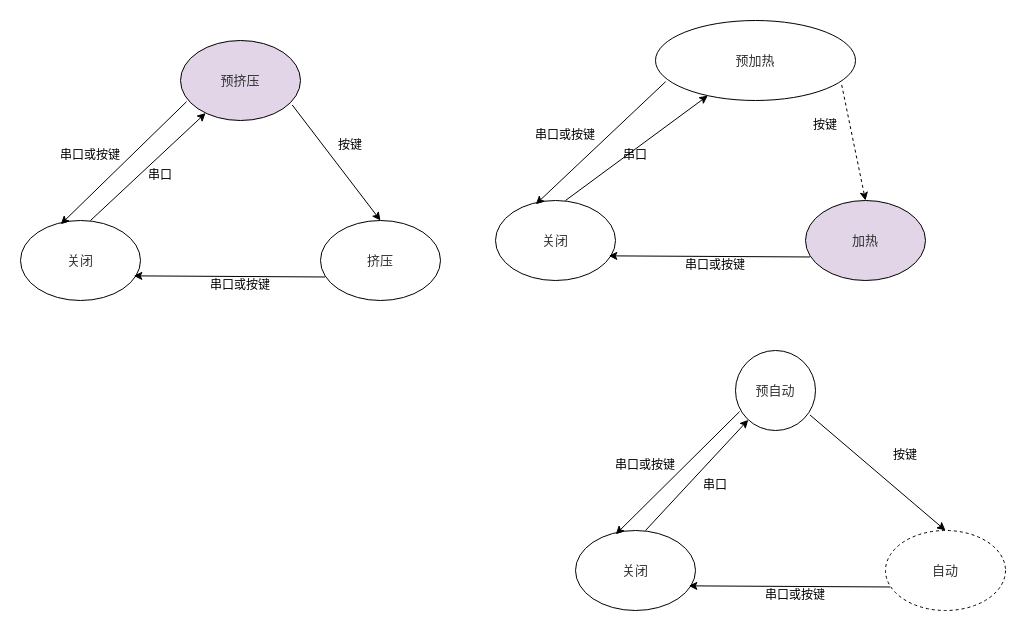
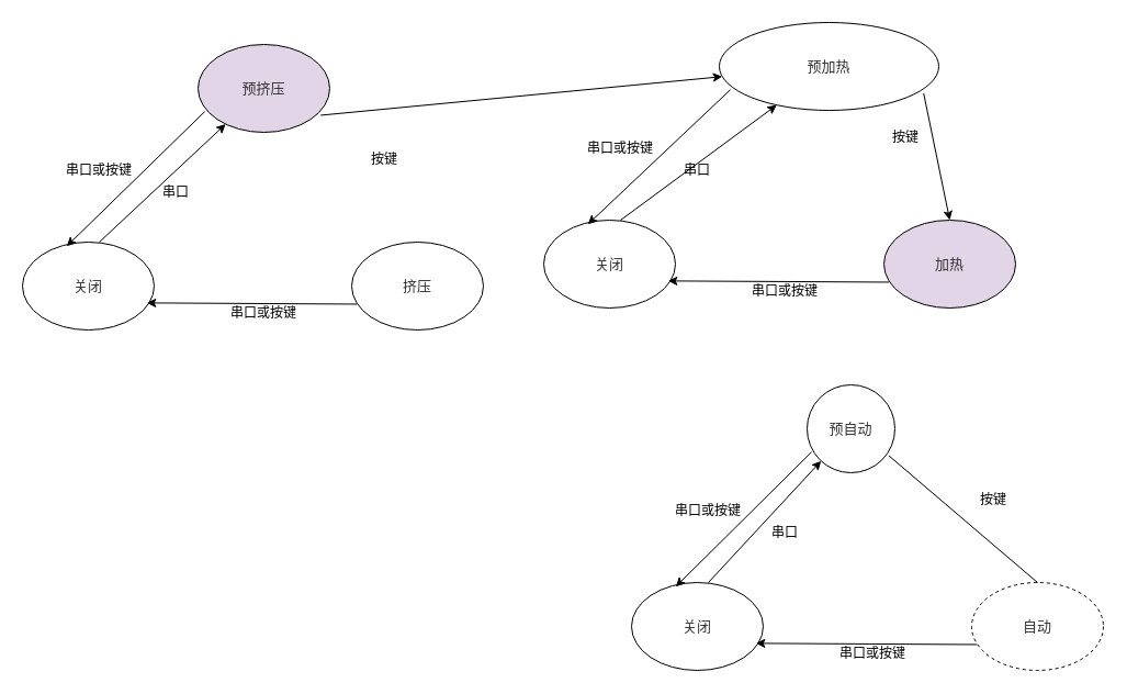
  <mxCell id="0" />
  <mxCell id="1" parent="0" />
  <mxCell id="2" value="&lt;span style=&quot;color: rgb(50, 50, 50); font-family: &amp;quot;Microsoft YaHei&amp;quot;, 微软雅黑, Arial; font-size: 13px; background-color: rgba(255, 255, 255, 0.01);&quot;&gt;预加热&lt;/span&gt;" style="ellipse;whiteSpace=wrap;html=1;" vertex="1" parent="1"><mxGeometry x="655" y="20" width="200" height="80" as="geometry" /></mxCell>
  <mxCell id="3" value="&lt;span style=&quot;color: rgb(50, 50, 50); font-family: &amp;quot;Microsoft YaHei&amp;quot;, 微软雅黑, Arial; font-size: 13px; background-color: rgba(255, 255, 255, 0.01);&quot;&gt;关闭&lt;/span&gt;" style="ellipse;whiteSpace=wrap;html=1;" vertex="1" parent="1"><mxGeometry x="495" y="200" width="120" height="80" as="geometry" /></mxCell>
  <mxCell id="4" value="&lt;span style=&quot;color: rgb(50, 50, 50); font-family: &amp;quot;Microsoft YaHei&amp;quot;, 微软雅黑, Arial; font-size: 13px; background-color: rgba(255, 255, 255, 0.01);&quot;&gt;加热&lt;/span&gt;" style="ellipse;whiteSpace=wrap;html=1;fillColor=#e1d5e7;" vertex="1" parent="1"><mxGeometry x="805" y="200" width="120" height="80" as="geometry" /></mxCell>
  <mxCell id="5" value="" style="endArrow=classic;html=1;rounded=0;" edge="1" parent="1" target="2"><mxGeometry width="50" height="50" relative="1" as="geometry"><mxPoint x="565" y="200" as="sourcePoint" /><mxPoint x="615" y="150" as="targetPoint" /></mxGeometry></mxCell>
- <mxCell id="6" value="" style="endArrow=classic;html=1;rounded=0;exitX=0.931;exitY=0.806;exitDx=0;exitDy=0;exitPerimeter=0;entryX=0.5;entryY=0;entryDx=0;entryDy=0;dashed=1;" edge="1" parent="1" source="2" target="4"><mxGeometry width="50" height="50" relative="1" as="geometry"><mxPoint x="675" y="220" as="sourcePoint" /><mxPoint x="725" y="170" as="targetPoint" /></mxGeometry></mxCell>
+ <mxCell id="6" value="" style="endArrow=classic;html=1;rounded=0;exitX=0.931;exitY=0.806;exitDx=0;exitDy=0;exitPerimeter=0;entryX=0.5;entryY=0;entryDx=0;entryDy=0;" edge="1" parent="1" source="2" target="4"><mxGeometry width="50" height="50" relative="1" as="geometry"><mxPoint x="675" y="220" as="sourcePoint" /><mxPoint x="725" y="170" as="targetPoint" /></mxGeometry></mxCell>
  <mxCell id="7" value="" style="endArrow=classic;html=1;rounded=0;exitX=0.038;exitY=0.706;exitDx=0;exitDy=0;exitPerimeter=0;entryX=0.944;entryY=0.692;entryDx=0;entryDy=0;entryPerimeter=0;" edge="1" parent="1" source="4" target="3"><mxGeometry width="50" height="50" relative="1" as="geometry"><mxPoint x="675" y="220" as="sourcePoint" /><mxPoint x="725" y="170" as="targetPoint" /></mxGeometry></mxCell>
  <mxCell id="8" value="" style="endArrow=classic;html=1;rounded=0;exitX=0.051;exitY=0.764;exitDx=0;exitDy=0;exitPerimeter=0;entryX=0.336;entryY=0.047;entryDx=0;entryDy=0;entryPerimeter=0;" edge="1" parent="1" source="2" target="3"><mxGeometry width="50" height="50" relative="1" as="geometry"><mxPoint x="675" y="220" as="sourcePoint" /><mxPoint x="725" y="170" as="targetPoint" /></mxGeometry></mxCell>
  <mxCell id="9" value="串口" style="text;html=1;align=center;verticalAlign=middle;whiteSpace=wrap;rounded=0;" vertex="1" parent="1"><mxGeometry x="605" y="140" width="60" height="30" as="geometry" /></mxCell>
  <mxCell id="10" value="串口或按键" style="text;html=1;align=center;verticalAlign=middle;whiteSpace=wrap;rounded=0;" vertex="1" parent="1"><mxGeometry x="525" y="130" width="80" height="10" as="geometry" /></mxCell>
  <mxCell id="11" value="串口或按键" style="text;html=1;align=center;verticalAlign=middle;whiteSpace=wrap;rounded=0;" vertex="1" parent="1"><mxGeometry x="675" y="260" width="80" height="10" as="geometry" /></mxCell>
  <mxCell id="12" value="按键" style="text;html=1;align=center;verticalAlign=middle;whiteSpace=wrap;rounded=0;" vertex="1" parent="1"><mxGeometry x="785" y="120" width="80" height="10" as="geometry" /></mxCell>
  <mxCell id="13" value="&lt;span style=&quot;color: rgb(50, 50, 50); font-family: &amp;quot;Microsoft YaHei&amp;quot;, 微软雅黑, Arial; font-size: 13px; background-color: rgba(255, 255, 255, 0.01);&quot;&gt;预自动&lt;/span&gt;" style="ellipse;whiteSpace=wrap;html=1;" vertex="1" parent="1"><mxGeometry x="735" y="350" width="80" height="80" as="geometry" /></mxCell>
  <mxCell id="14" value="&lt;span style=&quot;color: rgb(50, 50, 50); font-family: &amp;quot;Microsoft YaHei&amp;quot;, 微软雅黑, Arial; font-size: 13px; background-color: rgba(255, 255, 255, 0.01);&quot;&gt;关闭&lt;/span&gt;" style="ellipse;whiteSpace=wrap;html=1;" vertex="1" parent="1"><mxGeometry x="575" y="530" width="120" height="80" as="geometry" /></mxCell>
  <mxCell id="15" value="&lt;span style=&quot;color: rgb(50, 50, 50); font-family: &amp;quot;Microsoft YaHei&amp;quot;, 微软雅黑, Arial; font-size: 13px; background-color: rgba(255, 255, 255, 0.01);&quot;&gt;自动&lt;/span&gt;" style="ellipse;whiteSpace=wrap;html=1;dashed=1;" vertex="1" parent="1"><mxGeometry x="885" y="530" width="120" height="80" as="geometry" /></mxCell>
  <mxCell id="16" value="" style="endArrow=classic;html=1;rounded=0;" edge="1" parent="1" target="13"><mxGeometry width="50" height="50" relative="1" as="geometry"><mxPoint x="645" y="530" as="sourcePoint" /><mxPoint x="695" y="480" as="targetPoint" /></mxGeometry></mxCell>
- <mxCell id="17" value="" style="endArrow=classic;html=1;rounded=0;exitX=0.931;exitY=0.806;exitDx=0;exitDy=0;exitPerimeter=0;entryX=0.5;entryY=0;entryDx=0;entryDy=0;" edge="1" parent="1" source="13" target="15"><mxGeometry width="50" height="50" relative="1" as="geometry"><mxPoint x="755" y="550" as="sourcePoint" /><mxPoint x="805" y="500" as="targetPoint" /></mxGeometry></mxCell>
+ <mxCell id="17" value="" style="endArrow=none;html=1;rounded=0;exitX=0.931;exitY=0.806;exitDx=0;exitDy=0;exitPerimeter=0;entryX=0.5;entryY=0;entryDx=0;entryDy=0;" edge="1" parent="1" source="13" target="15"><mxGeometry width="50" height="50" relative="1" as="geometry"><mxPoint x="755" y="550" as="sourcePoint" /><mxPoint x="805" y="500" as="targetPoint" /></mxGeometry></mxCell>
  <mxCell id="18" value="" style="endArrow=classic;html=1;rounded=0;exitX=0.038;exitY=0.706;exitDx=0;exitDy=0;exitPerimeter=0;entryX=0.944;entryY=0.692;entryDx=0;entryDy=0;entryPerimeter=0;" edge="1" parent="1" source="15" target="14"><mxGeometry width="50" height="50" relative="1" as="geometry"><mxPoint x="755" y="550" as="sourcePoint" /><mxPoint x="805" y="500" as="targetPoint" /></mxGeometry></mxCell>
  <mxCell id="19" value="" style="endArrow=classic;html=1;rounded=0;exitX=0.051;exitY=0.764;exitDx=0;exitDy=0;exitPerimeter=0;entryX=0.336;entryY=0.047;entryDx=0;entryDy=0;entryPerimeter=0;" edge="1" parent="1" source="13" target="14"><mxGeometry width="50" height="50" relative="1" as="geometry"><mxPoint x="755" y="550" as="sourcePoint" /><mxPoint x="805" y="500" as="targetPoint" /></mxGeometry></mxCell>
  <mxCell id="20" value="串口" style="text;html=1;align=center;verticalAlign=middle;whiteSpace=wrap;rounded=0;" vertex="1" parent="1"><mxGeometry x="685" y="470" width="60" height="30" as="geometry" /></mxCell>
  <mxCell id="21" value="串口或按键" style="text;html=1;align=center;verticalAlign=middle;whiteSpace=wrap;rounded=0;" vertex="1" parent="1"><mxGeometry x="605" y="460" width="80" height="10" as="geometry" /></mxCell>
  <mxCell id="22" value="串口或按键" style="text;html=1;align=center;verticalAlign=middle;whiteSpace=wrap;rounded=0;" vertex="1" parent="1"><mxGeometry x="755" y="590" width="80" height="10" as="geometry" /></mxCell>
  <mxCell id="23" value="按键" style="text;html=1;align=center;verticalAlign=middle;whiteSpace=wrap;rounded=0;" vertex="1" parent="1"><mxGeometry x="865" y="450" width="80" height="10" as="geometry" /></mxCell>
  <mxCell id="24" value="&lt;span style=&quot;color: rgb(50, 50, 50); font-family: &amp;quot;Microsoft YaHei&amp;quot;, 微软雅黑, Arial; font-size: 13px; background-color: rgba(255, 255, 255, 0.01);&quot;&gt;预挤压&lt;/span&gt;" style="ellipse;whiteSpace=wrap;html=1;fillColor=#e1d5e7;" vertex="1" parent="1"><mxGeometry x="180" y="40" width="120" height="80" as="geometry" /></mxCell>
  <mxCell id="25" value="&lt;span style=&quot;color: rgb(50, 50, 50); font-family: &amp;quot;Microsoft YaHei&amp;quot;, 微软雅黑, Arial; font-size: 13px; background-color: rgba(255, 255, 255, 0.01);&quot;&gt;关闭&lt;/span&gt;" style="ellipse;whiteSpace=wrap;html=1;" vertex="1" parent="1"><mxGeometry x="20" y="220" width="120" height="80" as="geometry" /></mxCell>
  <mxCell id="26" value="&lt;span style=&quot;color: rgb(50, 50, 50); font-family: &amp;quot;Microsoft YaHei&amp;quot;, 微软雅黑, Arial; font-size: 13px; background-color: rgba(255, 255, 255, 0.01);&quot;&gt;挤压&lt;/span&gt;" style="ellipse;whiteSpace=wrap;html=1;" vertex="1" parent="1"><mxGeometry x="320" y="220" width="120" height="80" as="geometry" /></mxCell>
  <mxCell id="27" value="" style="endArrow=classic;html=1;rounded=0;" edge="1" parent="1" target="24"><mxGeometry width="50" height="50" relative="1" as="geometry"><mxPoint x="90" y="220" as="sourcePoint" /><mxPoint x="140" y="170" as="targetPoint" /></mxGeometry></mxCell>
- <mxCell id="28" value="" style="endArrow=classic;html=1;rounded=0;exitX=0.931;exitY=0.806;exitDx=0;exitDy=0;exitPerimeter=0;entryX=0.5;entryY=0;entryDx=0;entryDy=0;" edge="1" parent="1" source="24" target="26"><mxGeometry width="50" height="50" relative="1" as="geometry"><mxPoint x="200" y="240" as="sourcePoint" /><mxPoint x="250" y="190" as="targetPoint" /></mxGeometry></mxCell>
+ <mxCell id="28" value="" style="endArrow=classic;html=1;rounded=0;exitX=0.931;exitY=0.806;exitDx=0;exitDy=0;exitPerimeter=0;" edge="1" parent="1" source="24" target="2"><mxGeometry width="50" height="50" relative="1" as="geometry"><mxPoint x="200" y="240" as="sourcePoint" /><mxPoint x="250" y="190" as="targetPoint" /></mxGeometry></mxCell>
  <mxCell id="29" value="" style="endArrow=classic;html=1;rounded=0;exitX=0.038;exitY=0.706;exitDx=0;exitDy=0;exitPerimeter=0;entryX=0.944;entryY=0.692;entryDx=0;entryDy=0;entryPerimeter=0;" edge="1" parent="1" source="26" target="25"><mxGeometry width="50" height="50" relative="1" as="geometry"><mxPoint x="200" y="240" as="sourcePoint" /><mxPoint x="250" y="190" as="targetPoint" /></mxGeometry></mxCell>
  <mxCell id="30" value="" style="endArrow=classic;html=1;rounded=0;exitX=0.051;exitY=0.764;exitDx=0;exitDy=0;exitPerimeter=0;entryX=0.336;entryY=0.047;entryDx=0;entryDy=0;entryPerimeter=0;" edge="1" parent="1" source="24" target="25"><mxGeometry width="50" height="50" relative="1" as="geometry"><mxPoint x="200" y="240" as="sourcePoint" /><mxPoint x="250" y="190" as="targetPoint" /></mxGeometry></mxCell>
  <mxCell id="31" value="串口" style="text;html=1;align=center;verticalAlign=middle;whiteSpace=wrap;rounded=0;" vertex="1" parent="1"><mxGeometry x="130" y="160" width="60" height="30" as="geometry" /></mxCell>
  <mxCell id="32" value="串口或按键" style="text;html=1;align=center;verticalAlign=middle;whiteSpace=wrap;rounded=0;" vertex="1" parent="1"><mxGeometry x="50" y="150" width="80" height="10" as="geometry" /></mxCell>
  <mxCell id="33" value="串口或按键" style="text;html=1;align=center;verticalAlign=middle;whiteSpace=wrap;rounded=0;" vertex="1" parent="1"><mxGeometry x="200" y="280" width="80" height="10" as="geometry" /></mxCell>
  <mxCell id="34" value="按键" style="text;html=1;align=center;verticalAlign=middle;whiteSpace=wrap;rounded=0;" vertex="1" parent="1"><mxGeometry x="310" y="140" width="80" height="10" as="geometry" /></mxCell>
